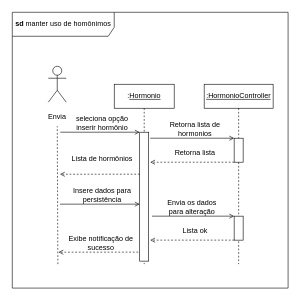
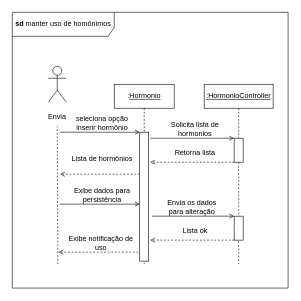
  <mxCell id="0" />
  <mxCell id="1" parent="0" />
  <mxCell id="2" value="&lt;b&gt;sd &lt;/b&gt;manter uso de homônimos" style="shape=umlFrame;whiteSpace=wrap;html=1;pointerEvents=0;width=170;height=40;" vertex="1" parent="1"><mxGeometry x="20" y="20" width="460" height="460" as="geometry" /></mxCell>
  <mxCell id="3" value=":&lt;u&gt;Hormonio&lt;/u&gt;" style="shape=umlLifeline;perimeter=lifelinePerimeter;whiteSpace=wrap;html=1;container=1;dropTarget=0;collapsible=0;recursiveResize=0;outlineConnect=0;portConstraint=eastwest;newEdgeStyle={&quot;curved&quot;:0,&quot;rounded&quot;:0};" vertex="1" parent="1"><mxGeometry x="190" y="140" width="100" height="300" as="geometry" /></mxCell>
  <mxCell id="4" value="&lt;u&gt;:HormonioController&lt;/u&gt;" style="shape=umlLifeline;perimeter=lifelinePerimeter;whiteSpace=wrap;html=1;container=1;dropTarget=0;collapsible=0;recursiveResize=0;outlineConnect=0;portConstraint=eastwest;newEdgeStyle={&quot;curved&quot;:0,&quot;rounded&quot;:0};" vertex="1" parent="1"><mxGeometry x="340" y="140" width="115" height="300" as="geometry" /></mxCell>
  <mxCell id="5" value="" style="shape=umlActor;verticalLabelPosition=bottom;verticalAlign=top;html=1;" vertex="1" parent="1"><mxGeometry x="80" y="110" width="30" height="60" as="geometry" /></mxCell>
  <mxCell id="6" value="Envia" style="text;html=1;strokeColor=none;fillColor=none;align=center;verticalAlign=middle;whiteSpace=wrap;rounded=0;" vertex="1" parent="1"><mxGeometry x="65" y="180" width="60" height="30" as="geometry" /></mxCell>
  <mxCell id="7" value="" style="endArrow=none;dashed=1;html=1;rounded=0;entryX=0.5;entryY=1;entryDx=0;entryDy=0;exitX=0.55;exitY=0;exitDx=0;exitDy=0;exitPerimeter=0;" edge="1" parent="1" source="8" target="6"><mxGeometry width="50" height="50" relative="1" as="geometry"><mxPoint x="250" y="340" as="sourcePoint" /><mxPoint x="300" y="290" as="targetPoint" /></mxGeometry></mxCell>
  <mxCell id="8" value="" style="text;strokeColor=none;fillColor=none;align=left;verticalAlign=middle;spacingTop=-1;spacingLeft=4;spacingRight=4;rotatable=0;labelPosition=right;points=[];portConstraint=eastwest;" vertex="1" parent="1"><mxGeometry x="85" y="440" width="20" height="14" as="geometry" /></mxCell>
  <mxCell id="9" value="" style="rounded=0;whiteSpace=wrap;html=1;" vertex="1" parent="1"><mxGeometry x="232.5" y="220" width="15" height="215" as="geometry" /></mxCell>
  <mxCell id="10" value="" style="endArrow=open;html=1;rounded=0;entryX=0;entryY=0;entryDx=0;entryDy=0;endFill=0;" edge="1" parent="1" target="9"><mxGeometry width="50" height="50" relative="1" as="geometry"><mxPoint x="100" y="220" as="sourcePoint" /><mxPoint x="300" y="290" as="targetPoint" /></mxGeometry></mxCell>
  <mxCell id="11" value="" style="endArrow=open;html=1;rounded=0;endFill=0;entryX=0;entryY=0;entryDx=0;entryDy=0;" edge="1" parent="1" target="12"><mxGeometry width="50" height="50" relative="1" as="geometry"><mxPoint x="253" y="360" as="sourcePoint" /><mxPoint x="243" y="230" as="targetPoint" /></mxGeometry></mxCell>
  <mxCell id="12" value="" style="rounded=0;whiteSpace=wrap;html=1;" vertex="1" parent="1"><mxGeometry x="390" y="360" width="15" height="40" as="geometry" /></mxCell>
  <mxCell id="13" value="" style="endArrow=open;html=1;rounded=0;endFill=0;exitX=0;exitY=1;exitDx=0;exitDy=0;dashed=1;" edge="1" parent="1" source="12"><mxGeometry width="50" height="50" relative="1" as="geometry"><mxPoint x="261" y="280" as="sourcePoint" /><mxPoint x="250" y="400" as="targetPoint" /></mxGeometry></mxCell>
  <mxCell id="14" value="Envia os dados para alteração" style="text;html=1;strokeColor=none;fillColor=none;align=center;verticalAlign=middle;whiteSpace=wrap;rounded=0;" vertex="1" parent="1"><mxGeometry x="265" y="330" width="110" height="30" as="geometry" /></mxCell>
  <mxCell id="15" value="Lista ok" style="text;html=1;strokeColor=none;fillColor=none;align=center;verticalAlign=middle;whiteSpace=wrap;rounded=0;" vertex="1" parent="1"><mxGeometry x="285" y="370" width="80" height="30" as="geometry" /></mxCell>
  <mxCell id="16" value="" style="endArrow=open;html=1;rounded=0;endFill=0;exitX=0.033;exitY=0.195;exitDx=0;exitDy=0;dashed=1;exitPerimeter=0;" edge="1" parent="1"><mxGeometry width="50" height="50" relative="1" as="geometry"><mxPoint x="232.505" y="290.005" as="sourcePoint" /><mxPoint x="99.51" y="290.08" as="targetPoint" /></mxGeometry></mxCell>
  <mxCell id="17" value="seleciona opção inserir hormônio" style="text;html=1;strokeColor=none;fillColor=none;align=center;verticalAlign=middle;whiteSpace=wrap;rounded=0;" vertex="1" parent="1"><mxGeometry x="115" y="190" width="110" height="30" as="geometry" /></mxCell>
  <mxCell id="18" value="Lista de hormônios" style="text;html=1;strokeColor=none;fillColor=none;align=center;verticalAlign=middle;whiteSpace=wrap;rounded=0;" vertex="1" parent="1"><mxGeometry x="105" y="250" width="130" height="30" as="geometry" /></mxCell>
  <mxCell id="19" value="" style="rounded=0;whiteSpace=wrap;html=1;" vertex="1" parent="1"><mxGeometry x="390" y="230" width="15" height="40" as="geometry" /></mxCell>
- <mxCell id="20" value="Retorna lista de hormonios" style="text;html=1;strokeColor=none;fillColor=none;align=center;verticalAlign=middle;whiteSpace=wrap;rounded=0;" vertex="1" parent="1"><mxGeometry x="260" y="200" width="130" height="30" as="geometry" /></mxCell>
+ <mxCell id="20" value="Solicita lista de hormonios" style="text;html=1;strokeColor=none;fillColor=none;align=center;verticalAlign=middle;whiteSpace=wrap;rounded=0;" vertex="1" parent="1"><mxGeometry x="260" y="200" width="130" height="30" as="geometry" /></mxCell>
  <mxCell id="21" value="Retorna lista" style="text;html=1;strokeColor=none;fillColor=none;align=center;verticalAlign=middle;whiteSpace=wrap;rounded=0;" vertex="1" parent="1"><mxGeometry x="285" y="240" width="80" height="30" as="geometry" /></mxCell>
  <mxCell id="22" value="" style="endArrow=open;html=1;rounded=0;endFill=0;entryX=0;entryY=0;entryDx=0;entryDy=0;" edge="1" parent="1"><mxGeometry width="50" height="50" relative="1" as="geometry"><mxPoint x="250" y="230" as="sourcePoint" /><mxPoint x="390" y="230" as="targetPoint" /></mxGeometry></mxCell>
  <mxCell id="23" value="" style="endArrow=open;html=1;rounded=0;endFill=0;exitX=0;exitY=1;exitDx=0;exitDy=0;dashed=1;" edge="1" parent="1"><mxGeometry width="50" height="50" relative="1" as="geometry"><mxPoint x="390" y="270" as="sourcePoint" /><mxPoint x="250" y="270" as="targetPoint" /></mxGeometry></mxCell>
  <mxCell id="24" value="" style="endArrow=open;html=1;rounded=0;entryX=0;entryY=0;entryDx=0;entryDy=0;endFill=0;" edge="1" parent="1"><mxGeometry width="50" height="50" relative="1" as="geometry"><mxPoint x="99.5" y="340" as="sourcePoint" /><mxPoint x="232.5" y="340" as="targetPoint" /></mxGeometry></mxCell>
- <mxCell id="25" value="Insere dados para persistência" style="text;html=1;strokeColor=none;fillColor=none;align=center;verticalAlign=middle;whiteSpace=wrap;rounded=0;" vertex="1" parent="1"><mxGeometry x="114.5" y="310" width="110" height="30" as="geometry" /></mxCell>
+ <mxCell id="25" value="Exibe dados para persistência" style="text;html=1;strokeColor=none;fillColor=none;align=center;verticalAlign=middle;whiteSpace=wrap;rounded=0;" vertex="1" parent="1"><mxGeometry x="114.5" y="310" width="110" height="30" as="geometry" /></mxCell>
  <mxCell id="26" value="" style="endArrow=open;html=1;rounded=0;endFill=0;exitX=0.033;exitY=0.195;exitDx=0;exitDy=0;dashed=1;exitPerimeter=0;" edge="1" parent="1"><mxGeometry width="50" height="50" relative="1" as="geometry"><mxPoint x="230.005" y="420.005" as="sourcePoint" /><mxPoint x="97.01" y="420.08" as="targetPoint" /></mxGeometry></mxCell>
- <mxCell id="27" value="Exibe notificação de sucesso" style="text;html=1;strokeColor=none;fillColor=none;align=center;verticalAlign=middle;whiteSpace=wrap;rounded=0;" vertex="1" parent="1"><mxGeometry x="102.5" y="390" width="130" height="30" as="geometry" /></mxCell>
+ <mxCell id="27" value="Exibe notificação de uso" style="text;html=1;strokeColor=none;fillColor=none;align=center;verticalAlign=middle;whiteSpace=wrap;rounded=0;" vertex="1" parent="1"><mxGeometry x="102.5" y="390" width="130" height="30" as="geometry" /></mxCell>
